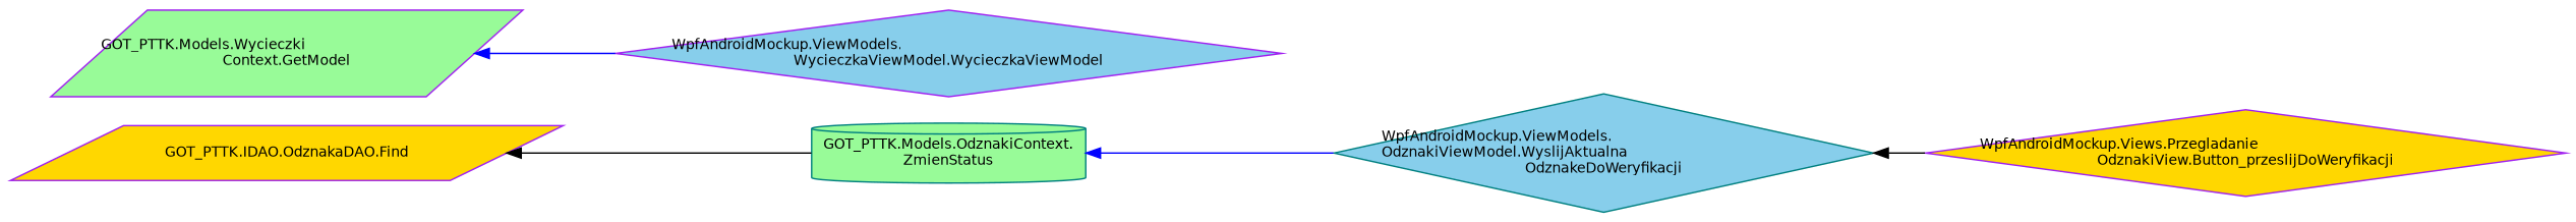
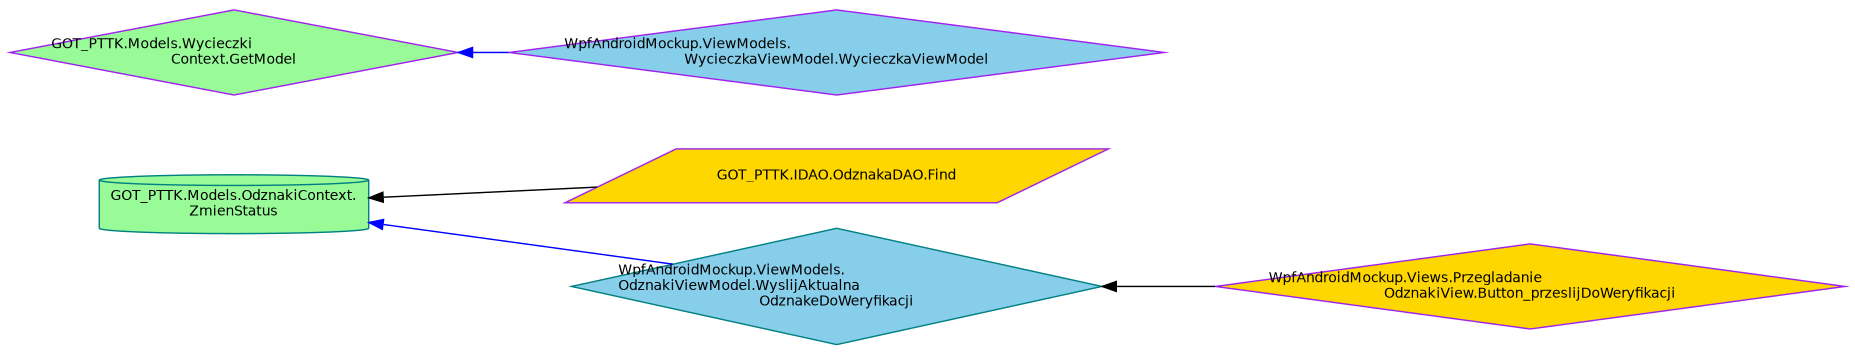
  digraph {
    rankdir=LR
    node [color=purple fillcolor=gold fontname=Helvetica fontsize=10 shape=diamond style=filled]
    edge [color=black dir=back fontname=Helvetica fontsize=10 labelfontname=Helvetica labelfontsize=10 style=solid]
    n1 [fontcolor=black height=0.2 label="GOT_PTTK.IDAO.OdznakaDAO.Find" shape=parallelogram width=0.4]
    n2 [color=teal fillcolor=palegreen height=0.2 label="GOT_PTTK.Models.OdznakiContext.\lZmienStatus" shape=cylinder width=0.4]
    n3 [color=teal fillcolor=skyblue height=0.2 label="WpfAndroidMockup.ViewModels.\lOdznakiViewModel.WyslijAktualna\lOdznakeDoWeryfikacji" width=0.4]
-   n4 [fillcolor=palegreen height=0.2 label="GOT_PTTK.Models.Wycieczki\lContext.GetModel" shape=parallelogram width=0.4]
+   n4 [fillcolor=palegreen height=0.2 label="GOT_PTTK.Models.Wycieczki\lContext.GetModel" width=0.4]
    n5 [fillcolor=skyblue height=0.2 label="WpfAndroidMockup.ViewModels.\lWycieczkaViewModel.WycieczkaViewModel" width=0.4]
    n6 [height=0.2 label="WpfAndroidMockup.Views.Przegladanie\lOdznakiView.Button_przeslijDoWeryfikacji" width=0.4]
-   n1 -> n2
+   n2 -> n1
    n2 -> n3 [color=blue]
    n3 -> n6
    n4 -> n5 [color=blue]
  }
